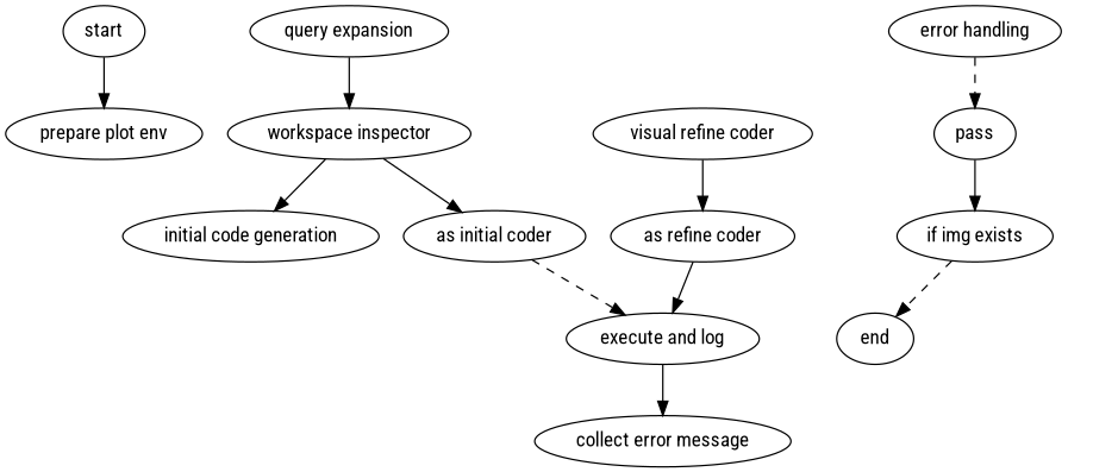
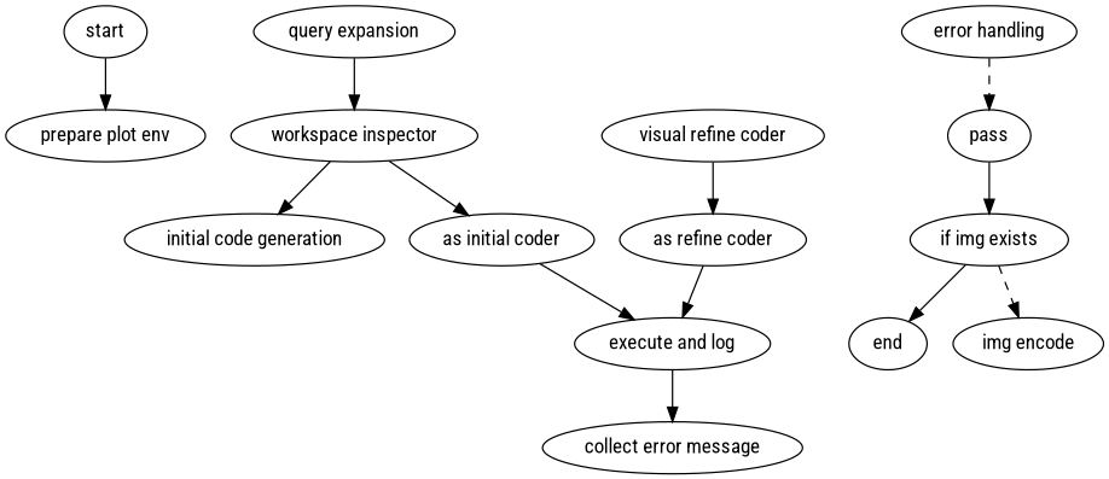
  digraph {
    compound=true
    fontname="Roboto Condensed"
    node [fontname="Roboto Condensed"]
    edge [fontname="Roboto Condensed"]
    _matplot_cluster_ancor [fixedsize=true height=0 style=invis width=0]
    start
    "prepare plot env"
    "query expansion"
    "workspace inspector"
    "initial code generation"
    "as initial coder"
    "execute and log"
    "collect error message"
    "as refine coder"
    "error handling"
    pass
    "if img exists"
    end
+   "img encode"
    "visual refine coder"
    start -> "prepare plot env"
    "query expansion" -> "workspace inspector"
    "workspace inspector" -> "initial code generation"
    "workspace inspector" -> "as initial coder"
-   "as initial coder" -> "execute and log" [style=dashed]
+   "as initial coder" -> "execute and log"
    "execute and log" -> "collect error message"
    "as refine coder" -> "execute and log"
    "error handling" -> pass [style=dashed]
    pass -> "if img exists"
-   "if img exists" -> end [style=dashed]
+   "if img exists" -> end [style=solid]
+   "if img exists" -> "img encode" [style=dashed]
    "visual refine coder" -> "as refine coder"
  }
